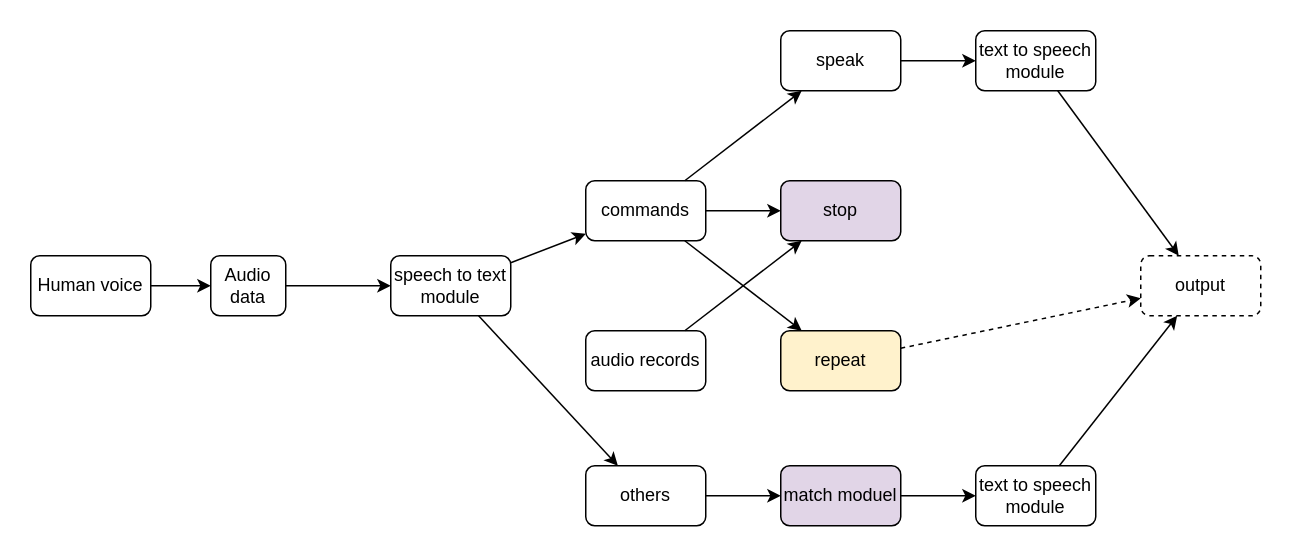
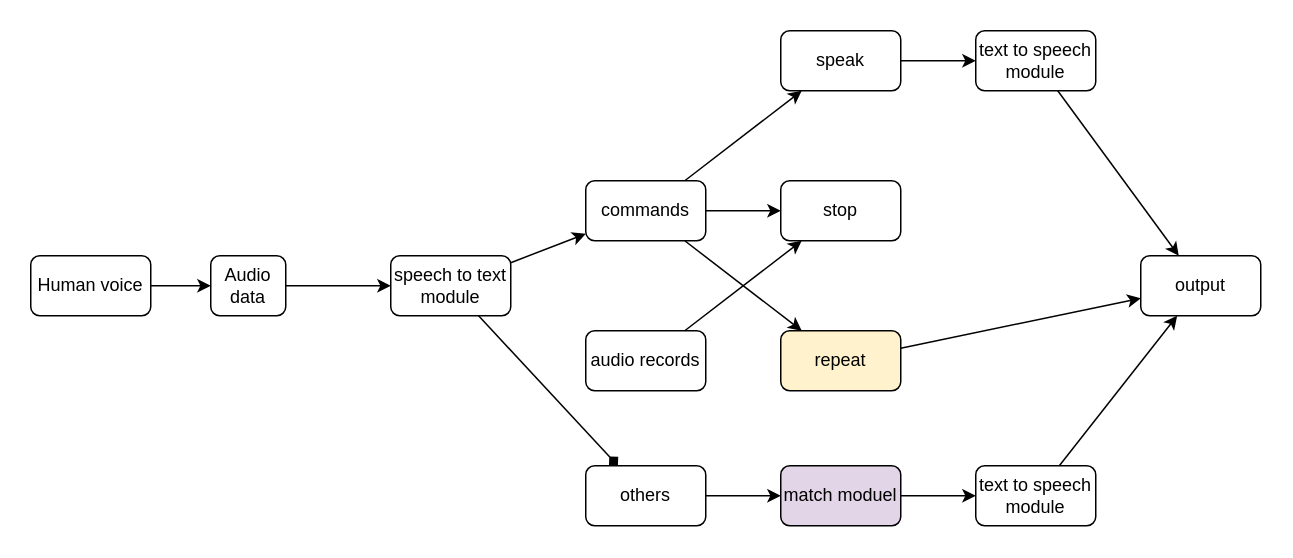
  <mxCell id="0" />
  <mxCell id="1" parent="0" />
  <mxCell id="2" value="Audio data" style="rounded=1;whiteSpace=wrap;html=1;fontSize=12;glass=0;strokeWidth=1;shadow=0;" parent="1" vertex="1"><mxGeometry x="140" y="170" width="50" height="40" as="geometry" /></mxCell>
  <mxCell id="3" value="Human voice&lt;span style=&quot;color: rgba(0 , 0 , 0 , 0) ; font-family: monospace ; font-size: 0px&quot;&gt;%3CmxGraphModel%3E%3Croot%3E%3CmxCell%20id%3D%220%22%2F%3E%3CmxCell%20id%3D%221%22%20parent%3D%220%22%2F%3E%3CmxCell%20id%3D%222%22%20value%3D%22Audio%20data%22%20style%3D%22rounded%3D1%3BwhiteSpace%3Dwrap%3Bhtml%3D1%3BfontSize%3D12%3Bglass%3D0%3BstrokeWidth%3D1%3Bshadow%3D0%3B%22%20vertex%3D%221%22%20parent%3D%221%22%3E%3CmxGeometry%20x%3D%22230%22%20y%3D%22320%22%20width%3D%2280%22%20height%3D%2240%22%20as%3D%22geometry%22%2F%3E%3C%2FmxCell%3E%3C%2Froot%3E%3C%2FmxGraphModel%3E&lt;/span&gt;" style="rounded=1;whiteSpace=wrap;html=1;fontSize=12;glass=0;strokeWidth=1;shadow=0;" parent="1" vertex="1"><mxGeometry x="20" y="170" width="80" height="40" as="geometry" /></mxCell>
  <mxCell id="4" value="speech to text module" style="rounded=1;whiteSpace=wrap;html=1;fontSize=12;glass=0;strokeWidth=1;shadow=0;" parent="1" vertex="1"><mxGeometry x="260" y="170" width="80" height="40" as="geometry" /></mxCell>
  <mxCell id="5" value="commands&lt;span style=&quot;color: rgba(0 , 0 , 0 , 0) ; font-family: monospace ; font-size: 0px&quot;&gt;%3CmxGraphModel%3E%3Croot%3E%3CmxCell%20id%3D%220%22%2F%3E%3CmxCell%20id%3D%221%22%20parent%3D%220%22%2F%3E%3CmxCell%20id%3D%222%22%20value%3D%22speech%20to%20text%20model%22%20style%3D%22rounded%3D1%3BwhiteSpace%3Dwrap%3Bhtml%3D1%3BfontSize%3D12%3Bglass%3D0%3BstrokeWidth%3D1%3Bshadow%3D0%3B%22%20vertex%3D%221%22%20parent%3D%221%22%3E%3CmxGeometry%20x%3D%22373.5%22%20y%3D%22320%22%20width%3D%2280%22%20height%3D%2240%22%20as%3D%22geometry%22%2F%3E%3C%2FmxCell%3E%3C%2Froot%3E%3C%2FmxGraphModel%3E&lt;/span&gt;" style="rounded=1;whiteSpace=wrap;html=1;fontSize=12;glass=0;strokeWidth=1;shadow=0;" parent="1" vertex="1"><mxGeometry x="390" y="120" width="80" height="40" as="geometry" /></mxCell>
  <mxCell id="6" value="audio records" style="rounded=1;whiteSpace=wrap;html=1;fontSize=12;glass=0;strokeWidth=1;shadow=0;" parent="1" vertex="1"><mxGeometry x="390" y="220" width="80" height="40" as="geometry" /></mxCell>
- <mxCell id="7" value="stop" style="rounded=1;whiteSpace=wrap;html=1;fontSize=12;glass=0;strokeWidth=1;shadow=0;fillColor=#e1d5e7;" parent="1" vertex="1"><mxGeometry x="520" y="120" width="80" height="40" as="geometry" /></mxCell>
+ <mxCell id="7" value="stop" style="rounded=1;whiteSpace=wrap;html=1;fontSize=12;glass=0;strokeWidth=1;shadow=0;" parent="1" vertex="1"><mxGeometry x="520" y="120" width="80" height="40" as="geometry" /></mxCell>
  <mxCell id="8" value="repeat" style="rounded=1;whiteSpace=wrap;html=1;fontSize=12;glass=0;strokeWidth=1;shadow=0;fillColor=#fff2cc;" parent="1" vertex="1"><mxGeometry x="520" y="220" width="80" height="40" as="geometry" /></mxCell>
  <mxCell id="9" value="speak" style="rounded=1;whiteSpace=wrap;html=1;fontSize=12;glass=0;strokeWidth=1;shadow=0;" parent="1" vertex="1"><mxGeometry x="520" y="20" width="80" height="40" as="geometry" /></mxCell>
  <mxCell id="10" value="text to speech module" style="rounded=1;whiteSpace=wrap;html=1;fontSize=12;glass=0;strokeWidth=1;shadow=0;" parent="1" vertex="1"><mxGeometry x="650" y="20" width="80" height="40" as="geometry" /></mxCell>
- <mxCell id="11" value="output" style="rounded=1;whiteSpace=wrap;html=1;fontSize=12;glass=0;strokeWidth=1;shadow=0;dashed=1;" parent="1" vertex="1"><mxGeometry x="760" y="170" width="80" height="40" as="geometry" /></mxCell>
+ <mxCell id="11" value="output" style="rounded=1;whiteSpace=wrap;html=1;fontSize=12;glass=0;strokeWidth=1;shadow=0;" parent="1" vertex="1"><mxGeometry x="760" y="170" width="80" height="40" as="geometry" /></mxCell>
  <mxCell id="12" value="others" style="rounded=1;whiteSpace=wrap;html=1;fontSize=12;glass=0;strokeWidth=1;shadow=0;" parent="1" vertex="1"><mxGeometry x="390" y="310" width="80" height="40" as="geometry" /></mxCell>
  <mxCell id="13" value="match moduel" style="rounded=1;whiteSpace=wrap;html=1;fontSize=12;glass=0;strokeWidth=1;shadow=0;fillColor=#e1d5e7;" parent="1" vertex="1"><mxGeometry x="520" y="310" width="80" height="40" as="geometry" /></mxCell>
  <mxCell id="14" value="" style="endArrow=classic;html=1;" parent="1" source="2" target="4" edge="1"><mxGeometry width="50" height="50" relative="1" as="geometry"><mxPoint x="260" y="280" as="sourcePoint" /><mxPoint x="310" y="230" as="targetPoint" /></mxGeometry></mxCell>
  <mxCell id="15" value="" style="endArrow=classic;html=1;" parent="1" source="4" target="5" edge="1"><mxGeometry width="50" height="50" relative="1" as="geometry"><mxPoint x="270" y="290" as="sourcePoint" /><mxPoint x="320" y="240" as="targetPoint" /></mxGeometry></mxCell>
  <mxCell id="16" value="" style="endArrow=classic;html=1;" parent="1" source="5" target="7" edge="1"><mxGeometry width="50" height="50" relative="1" as="geometry"><mxPoint x="290" y="310" as="sourcePoint" /><mxPoint x="340" y="260" as="targetPoint" /></mxGeometry></mxCell>
  <mxCell id="17" value="" style="endArrow=classic;html=1;" parent="1" source="5" target="9" edge="1"><mxGeometry width="50" height="50" relative="1" as="geometry"><mxPoint x="300" y="320" as="sourcePoint" /><mxPoint x="350" y="270" as="targetPoint" /></mxGeometry></mxCell>
  <mxCell id="18" value="" style="endArrow=classic;html=1;" parent="1" source="5" target="8" edge="1"><mxGeometry width="50" height="50" relative="1" as="geometry"><mxPoint x="310" y="330" as="sourcePoint" /><mxPoint x="360" y="280" as="targetPoint" /></mxGeometry></mxCell>
- <mxCell id="19" value="" style="endArrow=classic;html=1;dashed=1;" parent="1" source="8" target="11" edge="1"><mxGeometry width="50" height="50" relative="1" as="geometry"><mxPoint x="320" y="340" as="sourcePoint" /><mxPoint x="660" y="240" as="targetPoint" /></mxGeometry></mxCell>
+ <mxCell id="19" value="" style="endArrow=classic;html=1;" parent="1" source="8" target="11" edge="1"><mxGeometry width="50" height="50" relative="1" as="geometry"><mxPoint x="320" y="340" as="sourcePoint" /><mxPoint x="660" y="240" as="targetPoint" /></mxGeometry></mxCell>
  <mxCell id="20" value="" style="endArrow=classic;html=1;" parent="1" source="9" target="10" edge="1"><mxGeometry width="50" height="50" relative="1" as="geometry"><mxPoint x="330" y="350" as="sourcePoint" /><mxPoint x="380" y="300" as="targetPoint" /></mxGeometry></mxCell>
  <mxCell id="21" value="" style="endArrow=classic;html=1;" parent="1" source="10" target="11" edge="1"><mxGeometry width="50" height="50" relative="1" as="geometry"><mxPoint x="340" y="360" as="sourcePoint" /><mxPoint x="390" y="310" as="targetPoint" /></mxGeometry></mxCell>
  <mxCell id="22" value="" style="endArrow=classic;html=1;" parent="1" source="6" target="7" edge="1"><mxGeometry width="50" height="50" relative="1" as="geometry"><mxPoint x="350" y="370" as="sourcePoint" /><mxPoint x="400" y="320" as="targetPoint" /></mxGeometry></mxCell>
  <mxCell id="23" value="" style="endArrow=classic;html=1;" parent="1" source="3" target="2" edge="1"><mxGeometry width="50" height="50" relative="1" as="geometry"><mxPoint x="360" y="380" as="sourcePoint" /><mxPoint x="410" y="330" as="targetPoint" /></mxGeometry></mxCell>
  <mxCell id="24" value="" style="endArrow=classic;html=1;" parent="1" source="12" target="13" edge="1"><mxGeometry width="50" height="50" relative="1" as="geometry"><mxPoint x="260" y="280" as="sourcePoint" /><mxPoint x="310" y="230" as="targetPoint" /></mxGeometry></mxCell>
- <mxCell id="25" value="" style="endArrow=classic;html=1;" parent="1" source="4" target="12" edge="1"><mxGeometry width="50" height="50" relative="1" as="geometry"><mxPoint x="260" y="280" as="sourcePoint" /><mxPoint x="310" y="230" as="targetPoint" /></mxGeometry></mxCell>
+ <mxCell id="25" value="" style="endArrow=diamond;html=1;" parent="1" source="4" target="12" edge="1"><mxGeometry width="50" height="50" relative="1" as="geometry"><mxPoint x="260" y="280" as="sourcePoint" /><mxPoint x="310" y="230" as="targetPoint" /></mxGeometry></mxCell>
  <mxCell id="26" value="text to speech module" style="rounded=1;whiteSpace=wrap;html=1;fontSize=12;glass=0;strokeWidth=1;shadow=0;" parent="1" vertex="1"><mxGeometry x="650" y="310" width="80" height="40" as="geometry" /></mxCell>
  <mxCell id="27" value="" style="endArrow=classic;html=1;" parent="1" source="26" target="11" edge="1"><mxGeometry width="50" height="50" relative="1" as="geometry"><mxPoint x="260" y="280" as="sourcePoint" /><mxPoint x="310" y="230" as="targetPoint" /></mxGeometry></mxCell>
  <mxCell id="28" value="" style="endArrow=classic;html=1;" parent="1" source="13" target="26" edge="1"><mxGeometry width="50" height="50" relative="1" as="geometry"><mxPoint x="270" y="290" as="sourcePoint" /><mxPoint x="320" y="240" as="targetPoint" /></mxGeometry></mxCell>
